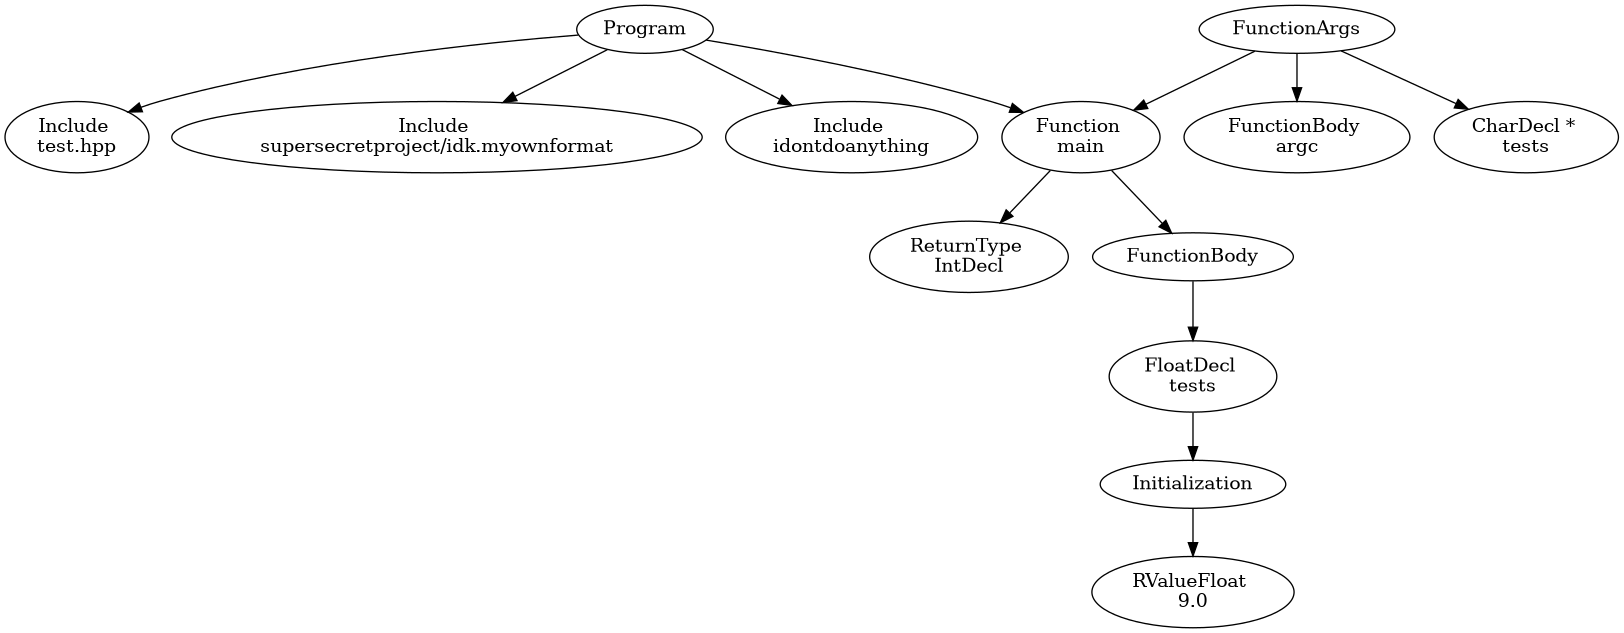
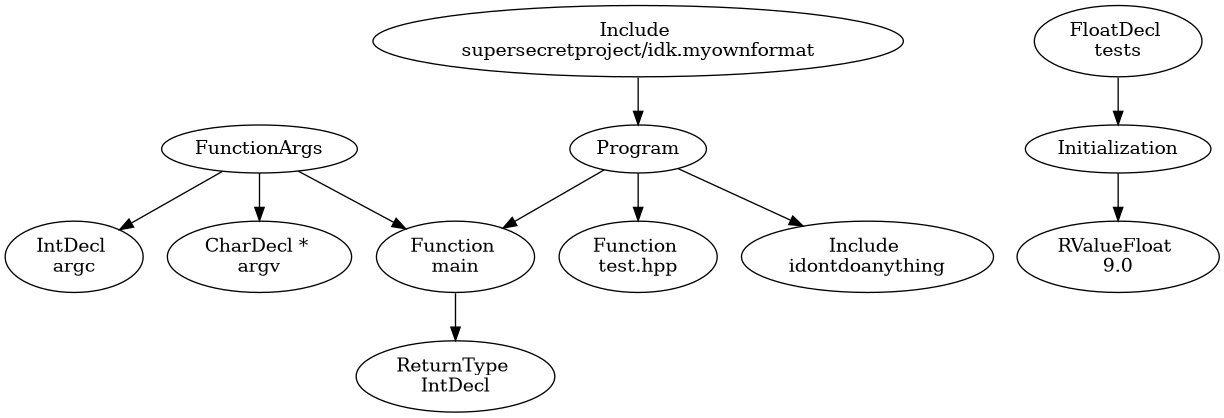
  digraph {
    n1 [label=Program]
-   n2 [label="Include \ntest.hpp"]
+   n2 [label="Function \ntest.hpp"]
    n3 [label="Include \nsupersecretproject/idk.myownformat"]
    n4 [label="Function \nmain"]
    n5 [label="Include \nidontdoanything"]
    n6 [label="ReturnType \nIntDecl"]
-   n7 [label=FunctionBody]
    n8 [label=FunctionArgs]
-   n9 [label="FunctionBody \nargc"]
-   n10 [label="CharDecl * \ntests"]
+   n9 [label="IntDecl \nargc"]
+   n10 [label="CharDecl * \nargv"]
    n11 [label="FloatDecl \ntests"]
    n12 [label=Initialization]
    n13 [label="RValueFloat \n9.0"]
    n1 -> n2
-   n1 -> n3
+   n3 -> n1
    n1 -> n4
    n1 -> n5
    n4 -> n6
-   n4 -> n7
-   n7 -> n11
    n8 -> n4
    n8 -> n9
    n8 -> n10
    n11 -> n12
    n12 -> n13
  }
